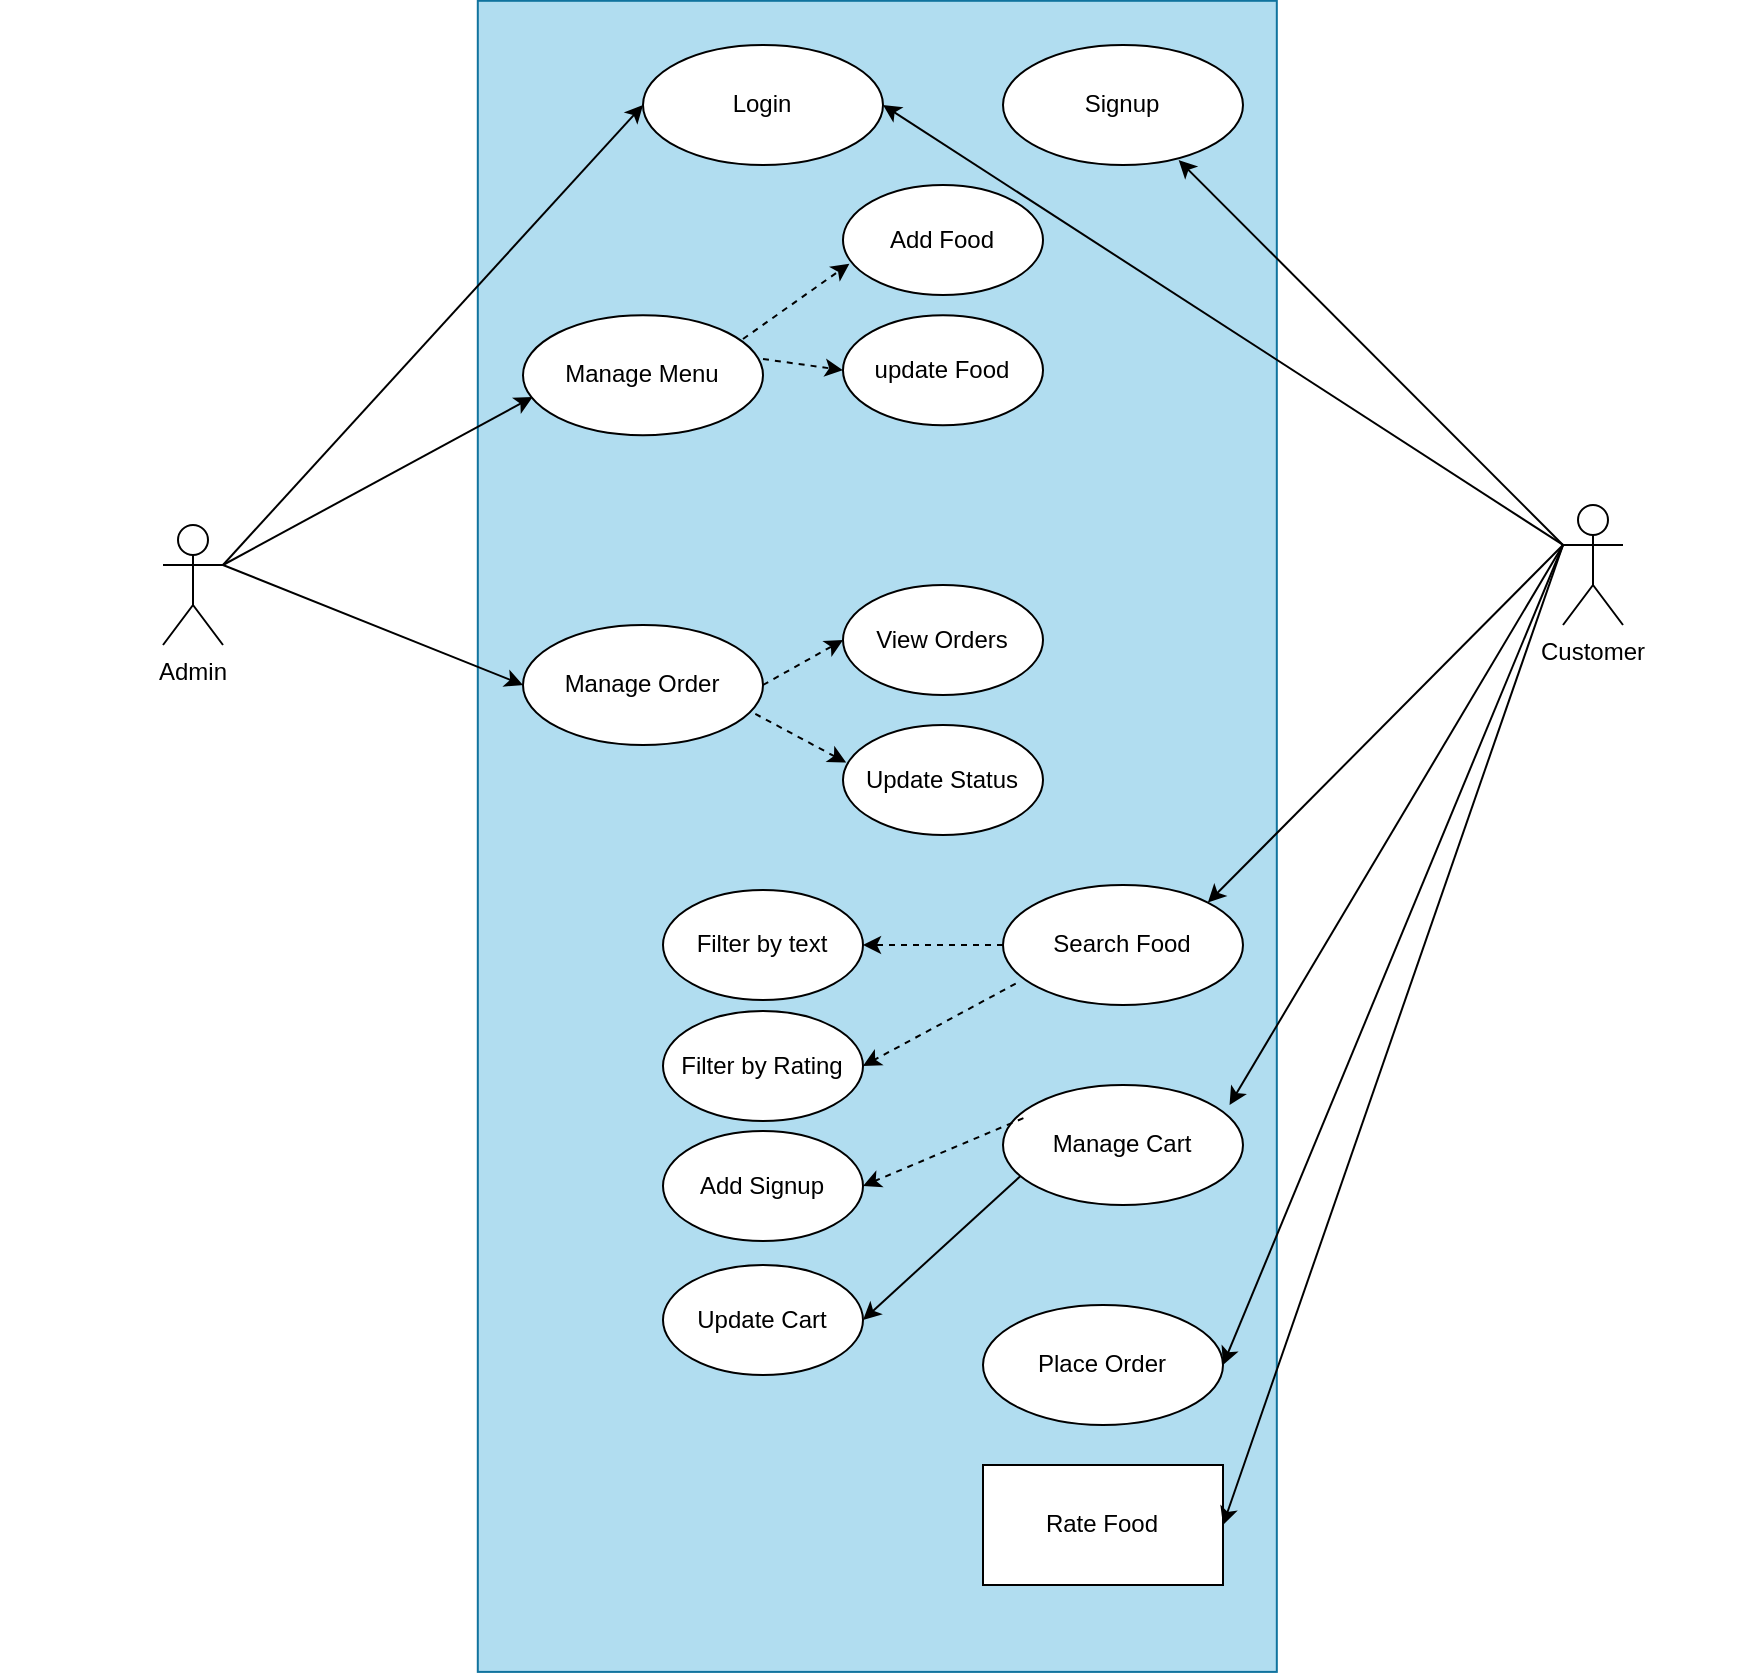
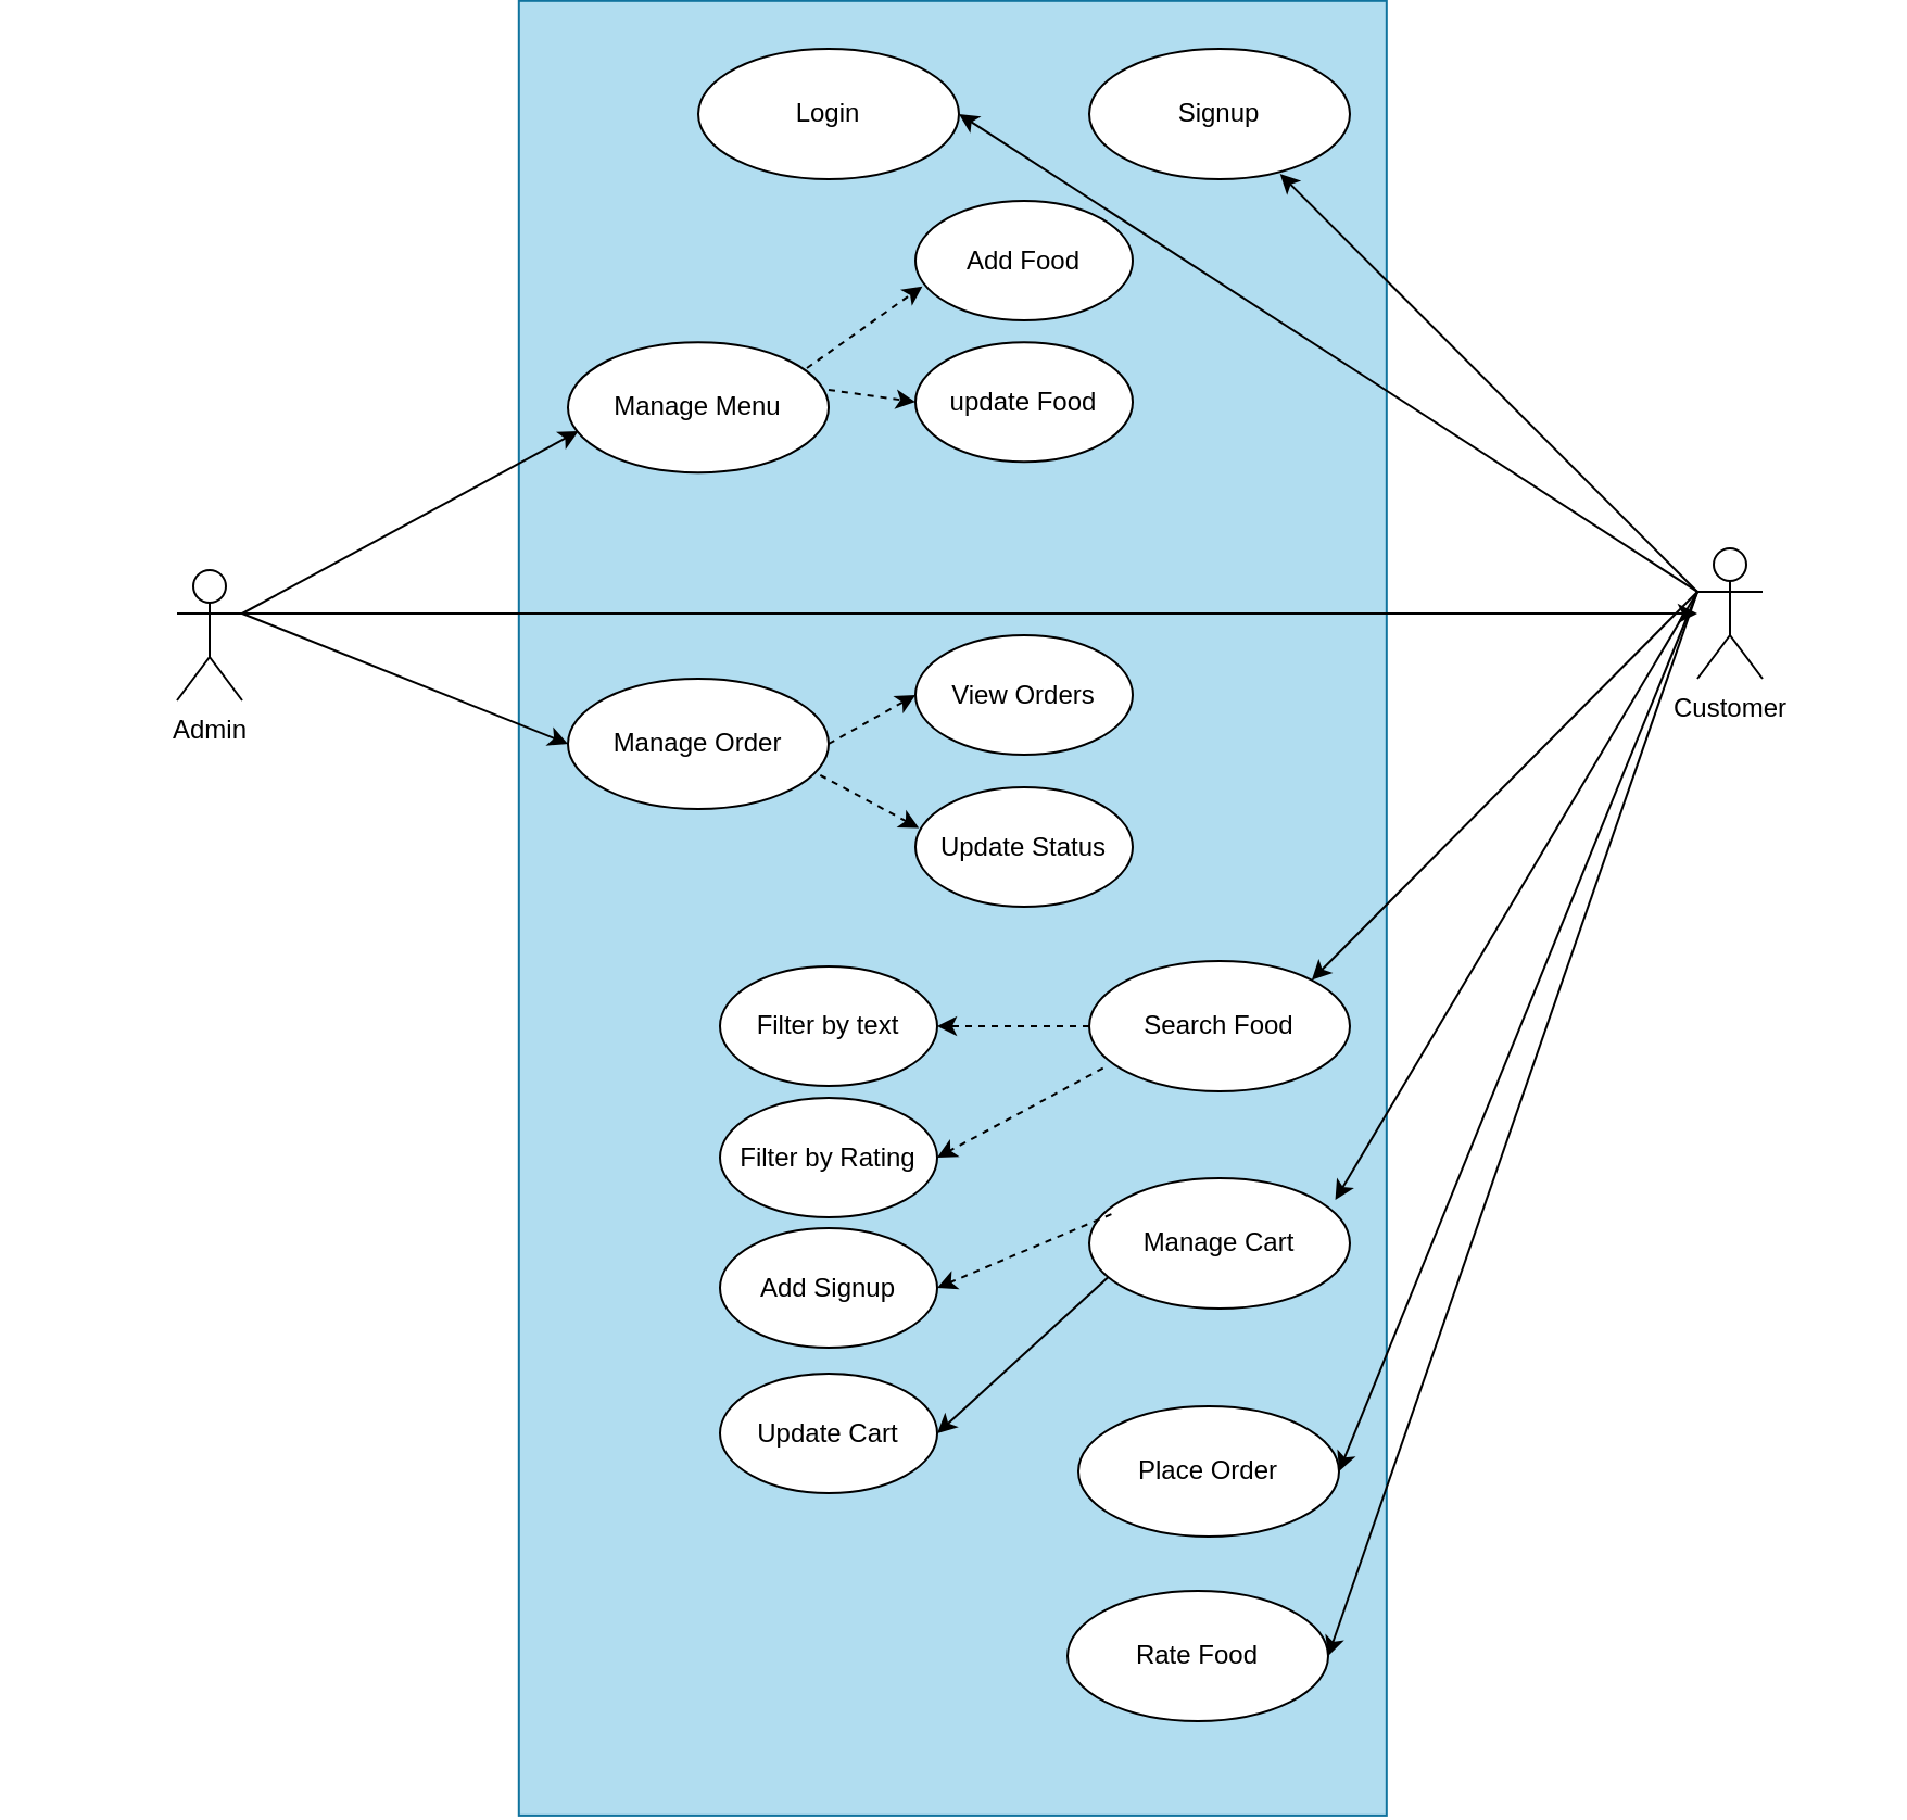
  <mxCell id="0" />
  <mxCell id="1" parent="0" />
  <mxCell id="2" value="" style="rounded=0;whiteSpace=wrap;html=1;rotation=90;fillColor=#b1ddf0;strokeColor=#10739e;" parent="1" vertex="1"><mxGeometry x="20.39" y="215.92" width="835.55" height="399.51" as="geometry" /></mxCell>
  <mxCell id="3" value="Admin" style="shape=umlActor;verticalLabelPosition=bottom;verticalAlign=top;html=1;outlineConnect=0;" parent="1" vertex="1"><mxGeometry x="81" y="260" width="30" height="60" as="geometry" /></mxCell>
  <mxCell id="4" value="Customer" style="shape=umlActor;verticalLabelPosition=bottom;verticalAlign=top;html=1;outlineConnect=0;" parent="1" vertex="1"><mxGeometry x="781" y="250" width="30" height="60" as="geometry" /></mxCell>
  <mxCell id="5" value="update Food" style="ellipse;whiteSpace=wrap;html=1;" parent="1" vertex="1"><mxGeometry x="421" y="155.08" width="100" height="55" as="geometry" /></mxCell>
  <mxCell id="6" value="Login" style="ellipse;whiteSpace=wrap;html=1;" parent="1" vertex="1"><mxGeometry x="321" y="20" width="120" height="60" as="geometry" /></mxCell>
  <mxCell id="7" value="Manage Menu" style="ellipse;whiteSpace=wrap;html=1;" parent="1" vertex="1"><mxGeometry x="261" y="155.08" width="120" height="60" as="geometry" /></mxCell>
  <mxCell id="8" value="Add Food" style="ellipse;whiteSpace=wrap;html=1;" parent="1" vertex="1"><mxGeometry x="421" y="90" width="100" height="55" as="geometry" /></mxCell>
  <mxCell id="9" value="Manage Order" style="ellipse;whiteSpace=wrap;html=1;" parent="1" vertex="1"><mxGeometry x="261" y="310" width="120" height="60" as="geometry" /></mxCell>
- <mxCell id="10" value="" style="endArrow=classic;html=1;rounded=0;exitX=1;exitY=0.333;exitDx=0;exitDy=0;exitPerimeter=0;entryX=0;entryY=0.5;entryDx=0;entryDy=0;" parent="1" source="3" target="6" edge="1"><mxGeometry width="50" height="50" relative="1" as="geometry"><mxPoint x="111" y="270" as="sourcePoint" /><mxPoint x="231" y="70" as="targetPoint" /></mxGeometry></mxCell>
+ <mxCell id="10" value="" style="endArrow=classic;html=1;rounded=0;exitX=1;exitY=0.333;exitDx=0;exitDy=0;exitPerimeter=0;" parent="1" source="3" target="4" edge="1"><mxGeometry width="50" height="50" relative="1" as="geometry"><mxPoint x="111" y="270" as="sourcePoint" /><mxPoint x="231" y="70" as="targetPoint" /></mxGeometry></mxCell>
  <mxCell id="11" value="" style="endArrow=classic;html=1;rounded=0;entryX=1;entryY=0.5;entryDx=0;entryDy=0;exitX=0;exitY=0.333;exitDx=0;exitDy=0;exitPerimeter=0;" parent="1" source="4" target="6" edge="1"><mxGeometry width="50" height="50" relative="1" as="geometry"><mxPoint x="641" y="170" as="sourcePoint" /><mxPoint x="691" y="120" as="targetPoint" /></mxGeometry></mxCell>
  <mxCell id="12" value="Search Food" style="ellipse;whiteSpace=wrap;html=1;" parent="1" vertex="1"><mxGeometry x="501" y="440" width="120" height="60" as="geometry" /></mxCell>
  <mxCell id="13" value="Manage Cart" style="ellipse;whiteSpace=wrap;html=1;" parent="1" vertex="1"><mxGeometry x="501" y="540" width="120" height="60" as="geometry" /></mxCell>
  <mxCell id="14" value="View Orders" style="ellipse;whiteSpace=wrap;html=1;" parent="1" vertex="1"><mxGeometry x="421" y="290" width="100" height="55" as="geometry" /></mxCell>
  <mxCell id="15" value="Update Status" style="ellipse;whiteSpace=wrap;html=1;" parent="1" vertex="1"><mxGeometry x="421" y="360" width="100" height="55" as="geometry" /></mxCell>
  <mxCell id="16" value="Filter by text" style="ellipse;whiteSpace=wrap;html=1;" parent="1" vertex="1"><mxGeometry x="331" y="442.5" width="100" height="55" as="geometry" /></mxCell>
  <mxCell id="17" value="Filter by Rating" style="ellipse;whiteSpace=wrap;html=1;" parent="1" vertex="1"><mxGeometry x="331" y="503" width="100" height="55" as="geometry" /></mxCell>
  <mxCell id="18" value="Add Signup" style="ellipse;whiteSpace=wrap;html=1;" parent="1" vertex="1"><mxGeometry x="331" y="563" width="100" height="55" as="geometry" /></mxCell>
  <mxCell id="19" value="Update Cart" style="ellipse;whiteSpace=wrap;html=1;" parent="1" vertex="1"><mxGeometry x="331" y="630" width="100" height="55" as="geometry" /></mxCell>
- <mxCell id="20" value="Place Order" style="ellipse;whiteSpace=wrap;html=1;" parent="1" vertex="1"><mxGeometry x="491" y="650" width="120" height="60" as="geometry" /></mxCell>
- <mxCell id="21" value="Rate Food" style="whiteSpace=wrap;html=1;rounded=0;" parent="1" vertex="1"><mxGeometry x="491" y="730" width="120" height="60" as="geometry" /></mxCell>
+ <mxCell id="20" value="Place Order" style="ellipse;whiteSpace=wrap;html=1;" parent="1" vertex="1"><mxGeometry x="496" y="645" width="120" height="60" as="geometry" /></mxCell>
+ <mxCell id="21" value="Rate Food" style="ellipse;whiteSpace=wrap;html=1;" parent="1" vertex="1"><mxGeometry x="491" y="730" width="120" height="60" as="geometry" /></mxCell>
  <mxCell id="22" value="" style="endArrow=classic;html=1;rounded=0;entryX=1;entryY=0;entryDx=0;entryDy=0;exitX=0;exitY=0.333;exitDx=0;exitDy=0;exitPerimeter=0;" parent="1" source="4" target="12" edge="1"><mxGeometry width="50" height="50" relative="1" as="geometry"><mxPoint x="791" y="280" as="sourcePoint" /><mxPoint x="481" y="60" as="targetPoint" /></mxGeometry></mxCell>
  <mxCell id="23" value="" style="endArrow=classic;html=1;rounded=0;entryX=0.944;entryY=0.167;entryDx=0;entryDy=0;exitX=0;exitY=0.333;exitDx=0;exitDy=0;exitPerimeter=0;entryPerimeter=0;" parent="1" source="4" target="13" edge="1"><mxGeometry width="50" height="50" relative="1" as="geometry"><mxPoint x="801" y="290" as="sourcePoint" /><mxPoint x="614" y="459" as="targetPoint" /></mxGeometry></mxCell>
  <mxCell id="24" value="" style="endArrow=classic;html=1;rounded=0;entryX=1;entryY=0.5;entryDx=0;entryDy=0;" parent="1" target="20" edge="1"><mxGeometry width="50" height="50" relative="1" as="geometry"><mxPoint x="781" y="270" as="sourcePoint" /><mxPoint x="621" y="610" as="targetPoint" /></mxGeometry></mxCell>
  <mxCell id="25" value="" style="endArrow=classic;html=1;rounded=0;entryX=1;entryY=0.5;entryDx=0;entryDy=0;" parent="1" target="21" edge="1"><mxGeometry width="50" height="50" relative="1" as="geometry"><mxPoint x="781" y="270" as="sourcePoint" /><mxPoint x="631" y="620" as="targetPoint" /></mxGeometry></mxCell>
  <mxCell id="26" value="" style="endArrow=classic;html=1;rounded=0;exitX=1;exitY=0.333;exitDx=0;exitDy=0;exitPerimeter=0;entryX=0;entryY=0.5;entryDx=0;entryDy=0;" parent="1" source="3" target="9" edge="1"><mxGeometry width="50" height="50" relative="1" as="geometry"><mxPoint x="121" y="290" as="sourcePoint" /><mxPoint x="361" y="60" as="targetPoint" /></mxGeometry></mxCell>
  <mxCell id="27" value="" style="html=1;labelBackgroundColor=#ffffff;startArrow=none;startFill=0;startSize=6;endArrow=classic;endFill=1;endSize=6;jettySize=auto;orthogonalLoop=1;strokeWidth=1;dashed=1;fontSize=14;rounded=0;exitX=0.968;exitY=0.741;exitDx=0;exitDy=0;exitPerimeter=0;entryX=0.016;entryY=0.341;entryDx=0;entryDy=0;entryPerimeter=0;" parent="1" source="9" target="15" edge="1"><mxGeometry width="60" height="60" relative="1" as="geometry"><mxPoint x="411" y="440" as="sourcePoint" /><mxPoint x="471" y="380" as="targetPoint" /></mxGeometry></mxCell>
  <mxCell id="28" value="" style="html=1;labelBackgroundColor=#ffffff;startArrow=none;startFill=0;startSize=6;endArrow=classic;endFill=1;endSize=6;jettySize=auto;orthogonalLoop=1;strokeWidth=1;dashed=1;fontSize=14;rounded=0;exitX=1;exitY=0.5;exitDx=0;exitDy=0;entryX=0;entryY=0.5;entryDx=0;entryDy=0;" parent="1" source="9" target="14" edge="1"><mxGeometry width="60" height="60" relative="1" as="geometry"><mxPoint x="387" y="364" as="sourcePoint" /><mxPoint x="433" y="389" as="targetPoint" /></mxGeometry></mxCell>
  <mxCell id="29" value="" style="html=1;labelBackgroundColor=#ffffff;startArrow=none;startFill=0;startSize=6;endArrow=classic;endFill=1;endSize=6;jettySize=auto;orthogonalLoop=1;strokeWidth=1;dashed=1;fontSize=14;rounded=0;exitX=1;exitY=0.5;exitDx=0;exitDy=0;entryX=0.032;entryY=0.715;entryDx=0;entryDy=0;entryPerimeter=0;" parent="1" target="8" edge="1"><mxGeometry width="60" height="60" relative="1" as="geometry"><mxPoint x="371" y="167" as="sourcePoint" /><mxPoint x="411" y="145" as="targetPoint" /></mxGeometry></mxCell>
  <mxCell id="30" value="" style="html=1;labelBackgroundColor=#ffffff;startArrow=none;startFill=0;startSize=6;endArrow=classic;endFill=1;endSize=6;jettySize=auto;orthogonalLoop=1;strokeWidth=1;dashed=1;fontSize=14;rounded=0;exitX=1;exitY=0.5;exitDx=0;exitDy=0;entryX=0;entryY=0.5;entryDx=0;entryDy=0;" parent="1" target="5" edge="1"><mxGeometry width="60" height="60" relative="1" as="geometry"><mxPoint x="381" y="177" as="sourcePoint" /><mxPoint x="434" y="139" as="targetPoint" /></mxGeometry></mxCell>
  <mxCell id="31" value="" style="html=1;labelBackgroundColor=#ffffff;startArrow=none;startFill=0;startSize=6;endArrow=classic;endFill=1;endSize=6;jettySize=auto;orthogonalLoop=1;strokeWidth=1;dashed=1;fontSize=14;rounded=0;exitX=0;exitY=0.5;exitDx=0;exitDy=0;entryX=1;entryY=0.5;entryDx=0;entryDy=0;" parent="1" source="12" target="16" edge="1"><mxGeometry width="60" height="60" relative="1" as="geometry"><mxPoint x="387" y="364" as="sourcePoint" /><mxPoint x="433" y="389" as="targetPoint" /></mxGeometry></mxCell>
  <mxCell id="32" value="" style="html=1;labelBackgroundColor=#ffffff;startArrow=none;startFill=0;startSize=6;endArrow=classic;endFill=1;endSize=6;jettySize=auto;orthogonalLoop=1;strokeWidth=1;dashed=1;fontSize=14;rounded=0;exitX=0.053;exitY=0.822;exitDx=0;exitDy=0;entryX=1;entryY=0.5;entryDx=0;entryDy=0;exitPerimeter=0;" parent="1" source="12" target="17" edge="1"><mxGeometry width="60" height="60" relative="1" as="geometry"><mxPoint x="511" y="480" as="sourcePoint" /><mxPoint x="441" y="480" as="targetPoint" /></mxGeometry></mxCell>
  <mxCell id="33" value="" style="html=1;labelBackgroundColor=#ffffff;startArrow=none;startFill=0;startSize=6;endArrow=classic;endFill=1;endSize=6;jettySize=auto;orthogonalLoop=1;strokeWidth=1;dashed=1;fontSize=14;rounded=0;exitX=0.085;exitY=0.276;exitDx=0;exitDy=0;entryX=1;entryY=0.5;entryDx=0;entryDy=0;exitPerimeter=0;" parent="1" source="13" target="18" edge="1"><mxGeometry width="60" height="60" relative="1" as="geometry"><mxPoint x="521" y="490" as="sourcePoint" /><mxPoint x="441" y="541" as="targetPoint" /></mxGeometry></mxCell>
  <mxCell id="34" value="" style="html=1;labelBackgroundColor=#ffffff;startArrow=none;startFill=0;startSize=6;endArrow=classic;endFill=1;endSize=6;jettySize=auto;orthogonalLoop=1;strokeWidth=1;dashed=0;fontSize=14;rounded=0;exitX=0.072;exitY=0.76;exitDx=0;exitDy=0;entryX=1;entryY=0.5;entryDx=0;entryDy=0;exitPerimeter=0;" parent="1" source="13" target="19" edge="1"><mxGeometry width="60" height="60" relative="1" as="geometry"><mxPoint x="521" y="597" as="sourcePoint" /><mxPoint x="441" y="601" as="targetPoint" /></mxGeometry></mxCell>
  <mxCell id="35" value="" style="endArrow=classic;html=1;rounded=0;entryX=0.04;entryY=0.682;entryDx=0;entryDy=0;entryPerimeter=0;" parent="1" target="7" edge="1"><mxGeometry width="50" height="50" relative="1" as="geometry"><mxPoint x="111" y="280" as="sourcePoint" /><mxPoint x="271" y="350" as="targetPoint" /></mxGeometry></mxCell>
  <mxCell id="36" value="Signup" style="ellipse;whiteSpace=wrap;html=1;" parent="1" vertex="1"><mxGeometry x="501" y="20" width="120" height="60" as="geometry" /></mxCell>
  <mxCell id="37" value="" style="endArrow=classic;html=1;rounded=0;entryX=0.732;entryY=0.959;entryDx=0;entryDy=0;exitX=0;exitY=0.333;exitDx=0;exitDy=0;exitPerimeter=0;entryPerimeter=0;" parent="1" source="4" target="36" edge="1"><mxGeometry width="50" height="50" relative="1" as="geometry"><mxPoint x="791" y="280" as="sourcePoint" /><mxPoint x="451" y="60" as="targetPoint" /></mxGeometry></mxCell>
